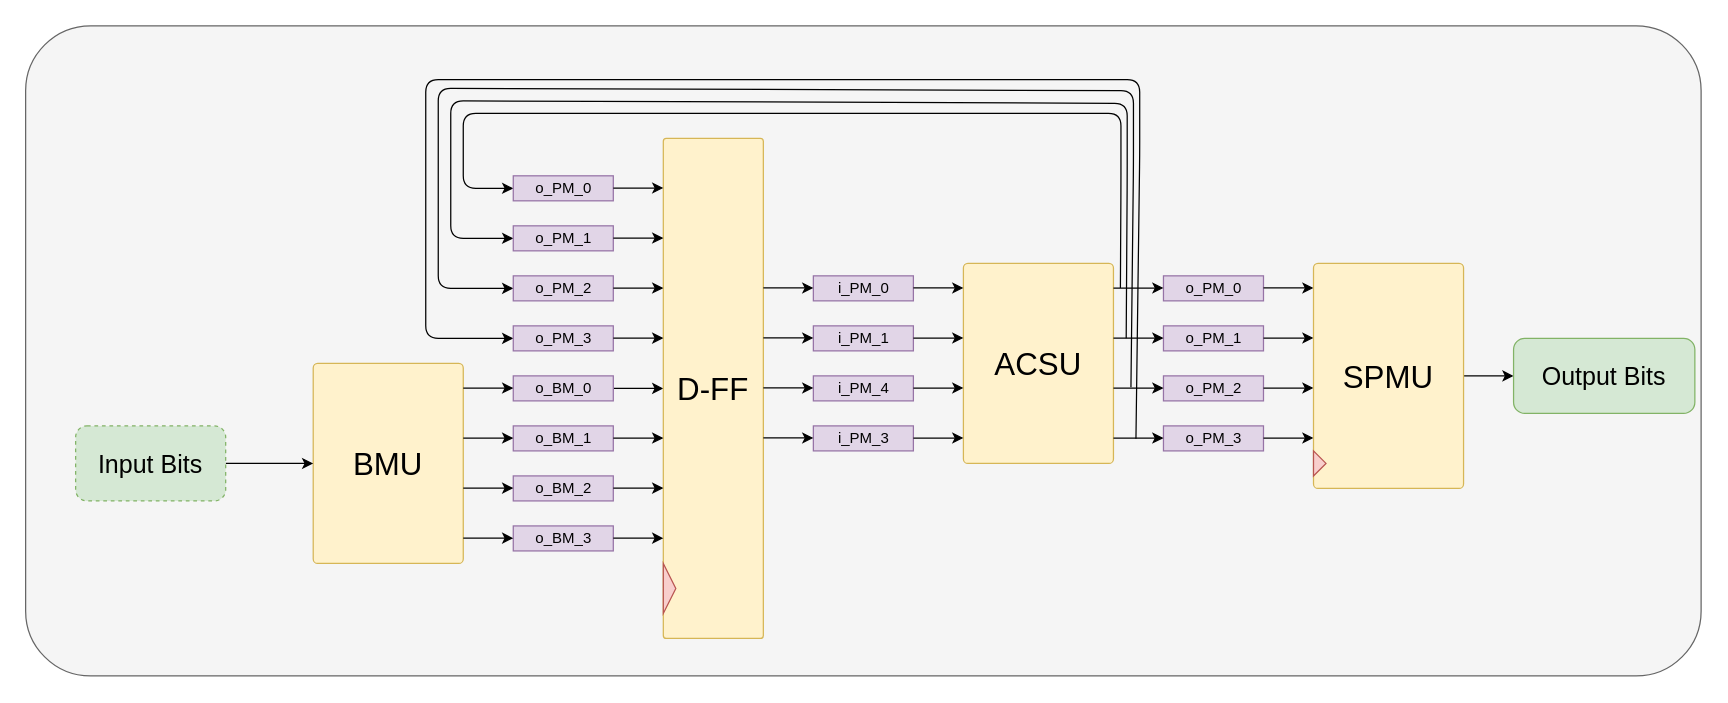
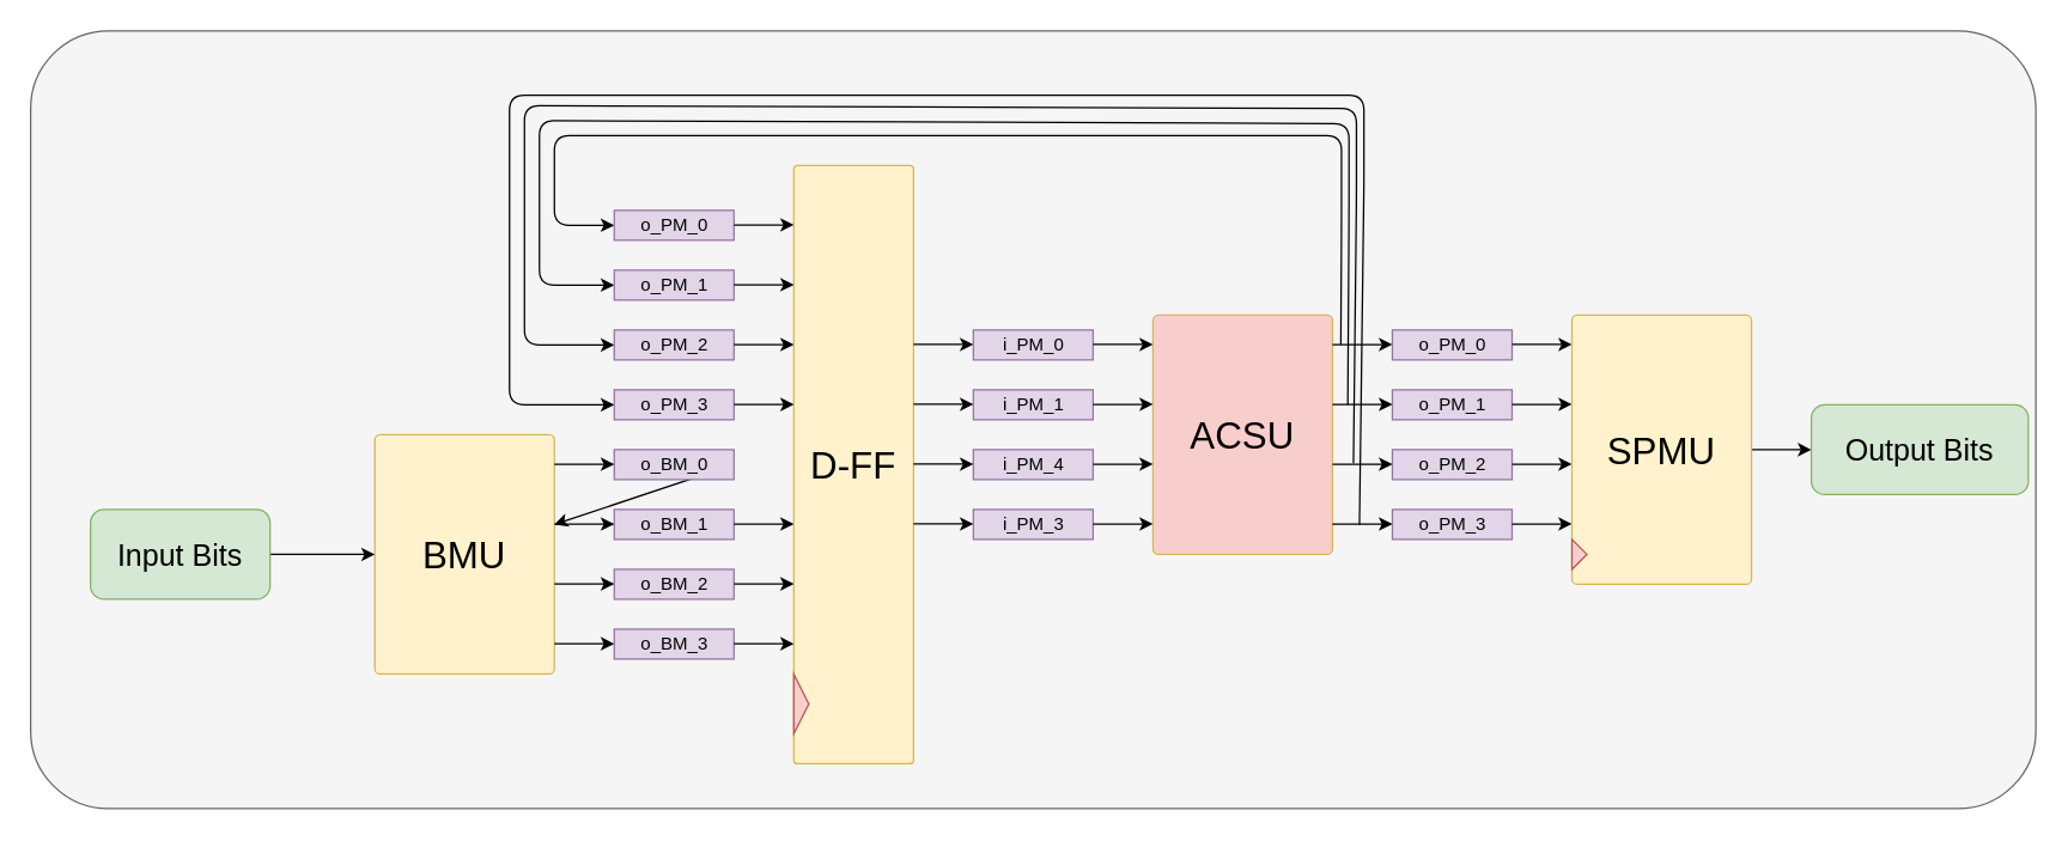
  <mxCell id="0" />
  <mxCell id="1" parent="0" />
  <mxCell id="2" value="" style="rounded=1;whiteSpace=wrap;html=1;arcSize=10;fillColor=#f5f5f5;fontColor=#333333;strokeColor=#666666;" vertex="1" parent="1"><mxGeometry x="20" y="20" width="1340" height="520" as="geometry" /></mxCell>
- <mxCell id="3" style="edgeStyle=none;html=1;exitX=0;exitY=0;exitDx=80;exitDy=10;exitPerimeter=0;entryX=0;entryY=0.5;entryDx=0;entryDy=0;" edge="1" parent="1" source="4" target="10"><mxGeometry relative="1" as="geometry" /></mxCell>
+ <mxCell id="3" style="edgeStyle=none;html=1;exitX=0;exitY=0;exitDx=80;exitDy=10;exitPerimeter=0;" edge="1" parent="1" source="4" target="8"><mxGeometry relative="1" as="geometry" /></mxCell>
  <mxCell id="4" value="o_BM_0" style="externalPins=0;recursiveResize=0;shadow=0;dashed=0;align=center;html=1;strokeWidth=1;shape=mxgraph.rtl.abstract.entity;container=1;collapsible=0;kind=inout;drawPins=0;left=1;right=1;bottom=0;top=0;fillColor=#e1d5e7;strokeColor=#9673a6;" vertex="1" parent="1"><mxGeometry x="410" y="300" width="80" height="20" as="geometry" /></mxCell>
  <mxCell id="5" value="o_BM_1" style="externalPins=0;recursiveResize=0;shadow=0;dashed=0;align=center;html=1;strokeWidth=1;shape=mxgraph.rtl.abstract.entity;container=1;collapsible=0;kind=inout;drawPins=0;left=1;right=1;bottom=0;top=0;fillColor=#e1d5e7;strokeColor=#9673a6;" vertex="1" parent="1"><mxGeometry x="410" y="340" width="80" height="20" as="geometry" /></mxCell>
  <mxCell id="6" value="o_BM_2" style="externalPins=0;recursiveResize=0;shadow=0;dashed=0;align=center;html=1;strokeWidth=1;shape=mxgraph.rtl.abstract.entity;container=1;collapsible=0;kind=inout;drawPins=0;left=1;right=1;bottom=0;top=0;fillColor=#e1d5e7;strokeColor=#9673a6;" vertex="1" parent="1"><mxGeometry x="410" y="380" width="80" height="20" as="geometry" /></mxCell>
  <mxCell id="7" value="o_BM_3" style="externalPins=0;recursiveResize=0;shadow=0;dashed=0;align=center;html=1;strokeWidth=1;shape=mxgraph.rtl.abstract.entity;container=1;collapsible=0;kind=inout;drawPins=0;left=1;right=1;bottom=0;top=0;fillColor=#e1d5e7;strokeColor=#9673a6;" vertex="1" parent="1"><mxGeometry x="410" y="420" width="80" height="20" as="geometry" /></mxCell>
  <mxCell id="8" value="&lt;font style=&quot;font-size: 25px;&quot;&gt;BMU&lt;/font&gt;" style="rounded=1;whiteSpace=wrap;html=1;fillColor=#fff2cc;strokeColor=#d6b656;arcSize=3;" vertex="1" parent="1"><mxGeometry x="250" y="290" width="120" height="160" as="geometry" /></mxCell>
  <mxCell id="9" value="" style="group" vertex="1" connectable="0" parent="1"><mxGeometry x="530" y="110" width="80" height="400" as="geometry" /></mxCell>
  <mxCell id="10" value="&lt;font style=&quot;font-size: 25px;&quot;&gt;D-FF&lt;/font&gt;" style="rounded=1;whiteSpace=wrap;html=1;fillColor=#fff2cc;strokeColor=#d6b656;arcSize=3;" vertex="1" parent="9"><mxGeometry width="80" height="400" as="geometry" /></mxCell>
  <mxCell id="11" value="" style="triangle;whiteSpace=wrap;html=1;fillColor=#f8cecc;strokeColor=#b85450;" vertex="1" parent="9"><mxGeometry y="340" width="10" height="40" as="geometry" /></mxCell>
  <mxCell id="12" style="edgeStyle=none;html=1;exitX=0.289;exitY=-0.302;exitDx=0;exitDy=0;entryX=0;entryY=0;entryDx=0;entryDy=10;exitPerimeter=0;entryPerimeter=0;" edge="1" parent="1" target="54"><mxGeometry relative="1" as="geometry"><mxPoint x="524" y="150" as="targetPoint" /><mxPoint x="895.56" y="229.616" as="sourcePoint" /><Array as="points"><mxPoint x="896" y="150" /><mxPoint x="896" y="90" /><mxPoint x="370" y="90" /><mxPoint x="370" y="150" /></Array></mxGeometry></mxCell>
- <mxCell id="13" value="&lt;font style=&quot;font-size: 25px;&quot;&gt;ACSU&lt;/font&gt;" style="rounded=1;whiteSpace=wrap;html=1;fillColor=#fff2cc;strokeColor=#d6b656;arcSize=3;" vertex="1" parent="1"><mxGeometry x="770" y="210" width="120" height="160" as="geometry" /></mxCell>
+ <mxCell id="13" value="&lt;font style=&quot;font-size: 25px;&quot;&gt;ACSU&lt;/font&gt;" style="rounded=1;whiteSpace=wrap;html=1;fillColor=#f8cecc;strokeColor=#d6b656;arcSize=3;" vertex="1" parent="1"><mxGeometry x="770" y="210" width="120" height="160" as="geometry" /></mxCell>
  <mxCell id="14" value="o_PM_0" style="externalPins=0;recursiveResize=0;shadow=0;dashed=0;align=center;html=1;strokeWidth=1;shape=mxgraph.rtl.abstract.entity;container=1;collapsible=0;kind=inout;drawPins=0;left=1;right=1;bottom=0;top=0;fillColor=#e1d5e7;strokeColor=#9673a6;" vertex="1" parent="1"><mxGeometry x="930" y="220" width="80" height="20" as="geometry" /></mxCell>
  <mxCell id="15" value="o_PM_1" style="externalPins=0;recursiveResize=0;shadow=0;dashed=0;align=center;html=1;strokeWidth=1;shape=mxgraph.rtl.abstract.entity;container=1;collapsible=0;kind=inout;drawPins=0;left=1;right=1;bottom=0;top=0;fillColor=#e1d5e7;strokeColor=#9673a6;" vertex="1" parent="1"><mxGeometry x="930" y="260" width="80" height="20" as="geometry" /></mxCell>
  <mxCell id="16" value="o_PM_2" style="externalPins=0;recursiveResize=0;shadow=0;dashed=0;align=center;html=1;strokeWidth=1;shape=mxgraph.rtl.abstract.entity;container=1;collapsible=0;kind=inout;drawPins=0;left=1;right=1;bottom=0;top=0;fillColor=#e1d5e7;strokeColor=#9673a6;" vertex="1" parent="1"><mxGeometry x="930" y="300" width="80" height="20" as="geometry" /></mxCell>
  <mxCell id="17" value="o_PM_3" style="externalPins=0;recursiveResize=0;shadow=0;dashed=0;align=center;html=1;strokeWidth=1;shape=mxgraph.rtl.abstract.entity;container=1;collapsible=0;kind=inout;drawPins=0;left=1;right=1;bottom=0;top=0;fillColor=#e1d5e7;strokeColor=#9673a6;" vertex="1" parent="1"><mxGeometry x="930" y="340" width="80" height="20" as="geometry" /></mxCell>
  <mxCell id="18" style="edgeStyle=none;html=1;exitX=0;exitY=0;exitDx=80;exitDy=10;exitPerimeter=0;entryX=0;entryY=0.5;entryDx=0;entryDy=0;" edge="1" parent="1"><mxGeometry relative="1" as="geometry"><mxPoint x="490" y="349.76" as="sourcePoint" /><mxPoint x="530" y="349.76" as="targetPoint" /></mxGeometry></mxCell>
  <mxCell id="19" style="edgeStyle=none;html=1;exitX=0;exitY=0;exitDx=80;exitDy=10;exitPerimeter=0;entryX=0;entryY=0.5;entryDx=0;entryDy=0;" edge="1" parent="1"><mxGeometry relative="1" as="geometry"><mxPoint x="490" y="389.76" as="sourcePoint" /><mxPoint x="530" y="389.76" as="targetPoint" /></mxGeometry></mxCell>
  <mxCell id="20" style="edgeStyle=none;html=1;exitX=0;exitY=0;exitDx=80;exitDy=10;exitPerimeter=0;entryX=0;entryY=0.5;entryDx=0;entryDy=0;" edge="1" parent="1"><mxGeometry relative="1" as="geometry"><mxPoint x="490" y="429.76" as="sourcePoint" /><mxPoint x="530" y="429.76" as="targetPoint" /></mxGeometry></mxCell>
  <mxCell id="21" style="edgeStyle=none;html=1;exitX=0;exitY=0;exitDx=80;exitDy=10;exitPerimeter=0;entryX=0;entryY=0.5;entryDx=0;entryDy=0;" edge="1" parent="1"><mxGeometry relative="1" as="geometry"><mxPoint x="370" y="309.76" as="sourcePoint" /><mxPoint x="410" y="309.76" as="targetPoint" /></mxGeometry></mxCell>
  <mxCell id="22" style="edgeStyle=none;html=1;exitX=0;exitY=0;exitDx=80;exitDy=10;exitPerimeter=0;entryX=0;entryY=0.5;entryDx=0;entryDy=0;" edge="1" parent="1"><mxGeometry relative="1" as="geometry"><mxPoint x="370" y="349.76" as="sourcePoint" /><mxPoint x="410" y="349.76" as="targetPoint" /></mxGeometry></mxCell>
  <mxCell id="23" style="edgeStyle=none;html=1;exitX=0;exitY=0;exitDx=80;exitDy=10;exitPerimeter=0;entryX=0;entryY=0.5;entryDx=0;entryDy=0;" edge="1" parent="1"><mxGeometry relative="1" as="geometry"><mxPoint x="370" y="389.76" as="sourcePoint" /><mxPoint x="410" y="389.76" as="targetPoint" /></mxGeometry></mxCell>
  <mxCell id="24" style="edgeStyle=none;html=1;exitX=0;exitY=0;exitDx=80;exitDy=10;exitPerimeter=0;entryX=0;entryY=0.5;entryDx=0;entryDy=0;" edge="1" parent="1"><mxGeometry relative="1" as="geometry"><mxPoint x="370" y="429.76" as="sourcePoint" /><mxPoint x="410" y="429.76" as="targetPoint" /></mxGeometry></mxCell>
  <mxCell id="25" style="edgeStyle=none;html=1;exitX=1;exitY=0.5;exitDx=0;exitDy=0;entryX=0;entryY=0.5;entryDx=0;entryDy=0;" edge="1" parent="1" source="26" target="8"><mxGeometry relative="1" as="geometry" /></mxCell>
- <mxCell id="26" value="&lt;font style=&quot;font-size: 20px;&quot;&gt;Input Bits&lt;/font&gt;" style="rounded=1;whiteSpace=wrap;html=1;fillColor=#d5e8d4;strokeColor=#82b366;dashed=1;" vertex="1" parent="1"><mxGeometry x="60" y="340" width="120" height="60" as="geometry" /></mxCell>
+ <mxCell id="26" value="&lt;font style=&quot;font-size: 20px;&quot;&gt;Input Bits&lt;/font&gt;" style="rounded=1;whiteSpace=wrap;html=1;fillColor=#d5e8d4;strokeColor=#82b366;" vertex="1" parent="1"><mxGeometry x="60" y="340" width="120" height="60" as="geometry" /></mxCell>
  <mxCell id="27" style="edgeStyle=none;html=1;exitX=0;exitY=0;exitDx=80;exitDy=10;exitPerimeter=0;entryX=0;entryY=0.5;entryDx=0;entryDy=0;" edge="1" parent="1"><mxGeometry relative="1" as="geometry"><mxPoint x="1010" y="349.71" as="sourcePoint" /><mxPoint x="1050" y="349.71" as="targetPoint" /></mxGeometry></mxCell>
  <mxCell id="28" style="edgeStyle=none;html=1;exitX=0;exitY=0;exitDx=80;exitDy=10;exitPerimeter=0;entryX=0;entryY=0.5;entryDx=0;entryDy=0;" edge="1" parent="1"><mxGeometry relative="1" as="geometry"><mxPoint x="1010" y="309.71" as="sourcePoint" /><mxPoint x="1050" y="309.71" as="targetPoint" /></mxGeometry></mxCell>
  <mxCell id="29" style="edgeStyle=none;html=1;exitX=0;exitY=0;exitDx=80;exitDy=10;exitPerimeter=0;entryX=0;entryY=0.5;entryDx=0;entryDy=0;" edge="1" parent="1"><mxGeometry relative="1" as="geometry"><mxPoint x="1010" y="269.71" as="sourcePoint" /><mxPoint x="1050" y="269.71" as="targetPoint" /></mxGeometry></mxCell>
  <mxCell id="30" style="edgeStyle=none;html=1;exitX=0;exitY=0;exitDx=80;exitDy=10;exitPerimeter=0;entryX=0;entryY=0.5;entryDx=0;entryDy=0;" edge="1" parent="1"><mxGeometry relative="1" as="geometry"><mxPoint x="1010" y="229.71" as="sourcePoint" /><mxPoint x="1050" y="229.71" as="targetPoint" /></mxGeometry></mxCell>
  <mxCell id="31" value="i_PM_0" style="externalPins=0;recursiveResize=0;shadow=0;dashed=0;align=center;html=1;strokeWidth=1;shape=mxgraph.rtl.abstract.entity;container=1;collapsible=0;kind=inout;drawPins=0;left=1;right=1;bottom=0;top=0;fillColor=#e1d5e7;strokeColor=#9673a6;" vertex="1" parent="1"><mxGeometry x="650" y="220" width="80" height="20" as="geometry" /></mxCell>
  <mxCell id="32" value="i_PM_1" style="externalPins=0;recursiveResize=0;shadow=0;dashed=0;align=center;html=1;strokeWidth=1;shape=mxgraph.rtl.abstract.entity;container=1;collapsible=0;kind=inout;drawPins=0;left=1;right=1;bottom=0;top=0;fillColor=#e1d5e7;strokeColor=#9673a6;" vertex="1" parent="1"><mxGeometry x="650" y="260" width="80" height="20" as="geometry" /></mxCell>
  <mxCell id="33" value="i_PM_4" style="externalPins=0;recursiveResize=0;shadow=0;dashed=0;align=center;html=1;strokeWidth=1;shape=mxgraph.rtl.abstract.entity;container=1;collapsible=0;kind=inout;drawPins=0;left=1;right=1;bottom=0;top=0;fillColor=#e1d5e7;strokeColor=#9673a6;" vertex="1" parent="1"><mxGeometry x="650" y="300" width="80" height="20" as="geometry" /></mxCell>
  <mxCell id="34" value="i_PM_3" style="externalPins=0;recursiveResize=0;shadow=0;dashed=0;align=center;html=1;strokeWidth=1;shape=mxgraph.rtl.abstract.entity;container=1;collapsible=0;kind=inout;drawPins=0;left=1;right=1;bottom=0;top=0;fillColor=#e1d5e7;strokeColor=#9673a6;" vertex="1" parent="1"><mxGeometry x="650" y="340" width="80" height="20" as="geometry" /></mxCell>
  <mxCell id="35" style="edgeStyle=none;html=1;exitX=0;exitY=0;exitDx=80;exitDy=10;exitPerimeter=0;entryX=0;entryY=0.5;entryDx=0;entryDy=0;" edge="1" parent="1"><mxGeometry relative="1" as="geometry"><mxPoint x="730" y="349.71" as="sourcePoint" /><mxPoint x="770" y="349.71" as="targetPoint" /></mxGeometry></mxCell>
  <mxCell id="36" style="edgeStyle=none;html=1;exitX=0;exitY=0;exitDx=80;exitDy=10;exitPerimeter=0;entryX=0;entryY=0.5;entryDx=0;entryDy=0;" edge="1" parent="1"><mxGeometry relative="1" as="geometry"><mxPoint x="730" y="309.71" as="sourcePoint" /><mxPoint x="770" y="309.71" as="targetPoint" /></mxGeometry></mxCell>
  <mxCell id="37" style="edgeStyle=none;html=1;exitX=0;exitY=0;exitDx=80;exitDy=10;exitPerimeter=0;entryX=0;entryY=0.5;entryDx=0;entryDy=0;" edge="1" parent="1"><mxGeometry relative="1" as="geometry"><mxPoint x="730" y="269.71" as="sourcePoint" /><mxPoint x="770" y="269.71" as="targetPoint" /></mxGeometry></mxCell>
  <mxCell id="38" style="edgeStyle=none;html=1;exitX=0;exitY=0;exitDx=80;exitDy=10;exitPerimeter=0;entryX=0;entryY=0.5;entryDx=0;entryDy=0;" edge="1" parent="1"><mxGeometry relative="1" as="geometry"><mxPoint x="730" y="229.71" as="sourcePoint" /><mxPoint x="770" y="229.71" as="targetPoint" /></mxGeometry></mxCell>
  <mxCell id="39" style="edgeStyle=none;html=1;exitX=0;exitY=0;exitDx=80;exitDy=10;exitPerimeter=0;entryX=0;entryY=0.5;entryDx=0;entryDy=0;" edge="1" parent="1"><mxGeometry relative="1" as="geometry"><mxPoint x="610" y="349.66" as="sourcePoint" /><mxPoint x="650" y="349.66" as="targetPoint" /></mxGeometry></mxCell>
  <mxCell id="40" style="edgeStyle=none;html=1;exitX=0;exitY=0;exitDx=80;exitDy=10;exitPerimeter=0;entryX=0;entryY=0.5;entryDx=0;entryDy=0;" edge="1" parent="1"><mxGeometry relative="1" as="geometry"><mxPoint x="610" y="309.66" as="sourcePoint" /><mxPoint x="650" y="309.66" as="targetPoint" /></mxGeometry></mxCell>
  <mxCell id="41" style="edgeStyle=none;html=1;exitX=0;exitY=0;exitDx=80;exitDy=10;exitPerimeter=0;entryX=0;entryY=0.5;entryDx=0;entryDy=0;" edge="1" parent="1"><mxGeometry relative="1" as="geometry"><mxPoint x="610" y="269.66" as="sourcePoint" /><mxPoint x="650" y="269.66" as="targetPoint" /></mxGeometry></mxCell>
  <mxCell id="42" style="edgeStyle=none;html=1;exitX=0;exitY=0;exitDx=80;exitDy=10;exitPerimeter=0;entryX=0;entryY=0.5;entryDx=0;entryDy=0;" edge="1" parent="1"><mxGeometry relative="1" as="geometry"><mxPoint x="610" y="229.66" as="sourcePoint" /><mxPoint x="650" y="229.66" as="targetPoint" /></mxGeometry></mxCell>
  <mxCell id="43" style="edgeStyle=none;html=1;exitX=1;exitY=0.5;exitDx=0;exitDy=0;entryX=0;entryY=0.5;entryDx=0;entryDy=0;" edge="1" parent="1" source="44" target="53"><mxGeometry relative="1" as="geometry" /></mxCell>
  <mxCell id="44" value="&lt;font style=&quot;font-size: 25px;&quot;&gt;SPMU&lt;/font&gt;" style="rounded=1;whiteSpace=wrap;html=1;fillColor=#fff2cc;strokeColor=#d6b656;arcSize=3;" vertex="1" parent="1"><mxGeometry x="1050" y="210" width="120" height="180" as="geometry" /></mxCell>
  <mxCell id="45" style="edgeStyle=none;html=1;exitX=0;exitY=0;exitDx=80;exitDy=10;exitPerimeter=0;entryX=0;entryY=0.5;entryDx=0;entryDy=0;" edge="1" parent="1"><mxGeometry relative="1" as="geometry"><mxPoint x="890" y="229.76" as="sourcePoint" /><mxPoint x="930" y="229.76" as="targetPoint" /></mxGeometry></mxCell>
  <mxCell id="46" style="edgeStyle=none;html=1;exitX=0;exitY=0;exitDx=80;exitDy=10;exitPerimeter=0;entryX=0;entryY=0.5;entryDx=0;entryDy=0;" edge="1" parent="1"><mxGeometry relative="1" as="geometry"><mxPoint x="890" y="269.76" as="sourcePoint" /><mxPoint x="930" y="269.76" as="targetPoint" /></mxGeometry></mxCell>
  <mxCell id="47" style="edgeStyle=none;html=1;exitX=0;exitY=0;exitDx=80;exitDy=10;exitPerimeter=0;entryX=0;entryY=0.5;entryDx=0;entryDy=0;" edge="1" parent="1"><mxGeometry relative="1" as="geometry"><mxPoint x="890" y="309.76" as="sourcePoint" /><mxPoint x="930" y="309.76" as="targetPoint" /></mxGeometry></mxCell>
  <mxCell id="48" style="edgeStyle=none;html=1;exitX=0;exitY=0;exitDx=80;exitDy=10;exitPerimeter=0;entryX=0;entryY=0.5;entryDx=0;entryDy=0;" edge="1" parent="1"><mxGeometry relative="1" as="geometry"><mxPoint x="890" y="349.76" as="sourcePoint" /><mxPoint x="930" y="349.76" as="targetPoint" /></mxGeometry></mxCell>
  <mxCell id="49" style="edgeStyle=none;html=1;exitX=0.405;exitY=0.404;exitDx=0;exitDy=0;entryX=0;entryY=0;entryDx=0;entryDy=10;exitPerimeter=0;entryPerimeter=0;" edge="1" parent="1" target="55"><mxGeometry relative="1" as="geometry"><mxPoint x="529" y="142" as="targetPoint" /><mxPoint x="900.2" y="269.952" as="sourcePoint" /><Array as="points"><mxPoint x="901" y="142" /><mxPoint x="901" y="82" /><mxPoint x="360" y="80" /><mxPoint x="360" y="190" /></Array></mxGeometry></mxCell>
  <mxCell id="50" style="edgeStyle=none;html=1;exitX=0.5;exitY=-1.596;exitDx=0;exitDy=0;entryX=0;entryY=0;entryDx=0;entryDy=10;exitPerimeter=0;entryPerimeter=0;" edge="1" parent="1" target="56"><mxGeometry relative="1" as="geometry"><mxPoint x="534" y="132" as="targetPoint" /><mxPoint x="904" y="309" as="sourcePoint" /><Array as="points"><mxPoint x="906" y="132" /><mxPoint x="906" y="72" /><mxPoint x="350" y="70" /><mxPoint x="350" y="230" /></Array></mxGeometry></mxCell>
  <mxCell id="51" style="edgeStyle=none;html=1;exitX=0.45;exitY=0.6;exitDx=0;exitDy=0;entryX=0;entryY=0;entryDx=0;entryDy=10;exitPerimeter=0;entryPerimeter=0;" edge="1" parent="1" source="48" target="57"><mxGeometry relative="1" as="geometry"><mxPoint x="539" y="123" as="targetPoint" /><mxPoint x="909" y="300" as="sourcePoint" /><Array as="points"><mxPoint x="911" y="123" /><mxPoint x="911" y="63" /><mxPoint x="340" y="63" /><mxPoint x="340" y="270" /></Array></mxGeometry></mxCell>
  <mxCell id="52" value="" style="triangle;whiteSpace=wrap;html=1;fillColor=#f8cecc;strokeColor=#b85450;" vertex="1" parent="1"><mxGeometry x="1050" y="360" width="10" height="20" as="geometry" /></mxCell>
  <mxCell id="53" value="&lt;font style=&quot;font-size: 20px;&quot;&gt;Output Bits&lt;/font&gt;" style="rounded=1;whiteSpace=wrap;html=1;fillColor=#d5e8d4;strokeColor=#82b366;" vertex="1" parent="1"><mxGeometry x="1210" y="270" width="145" height="60" as="geometry" /></mxCell>
  <mxCell id="54" value="o_PM_0" style="externalPins=0;recursiveResize=0;shadow=0;dashed=0;align=center;html=1;strokeWidth=1;shape=mxgraph.rtl.abstract.entity;container=1;collapsible=0;kind=inout;drawPins=0;left=1;right=1;bottom=0;top=0;fillColor=#e1d5e7;strokeColor=#9673a6;" vertex="1" parent="1"><mxGeometry x="410" y="140" width="80" height="20" as="geometry" /></mxCell>
  <mxCell id="55" value="o_PM_1" style="externalPins=0;recursiveResize=0;shadow=0;dashed=0;align=center;html=1;strokeWidth=1;shape=mxgraph.rtl.abstract.entity;container=1;collapsible=0;kind=inout;drawPins=0;left=1;right=1;bottom=0;top=0;fillColor=#e1d5e7;strokeColor=#9673a6;" vertex="1" parent="1"><mxGeometry x="410" y="180" width="80" height="20" as="geometry" /></mxCell>
  <mxCell id="56" value="o_PM_2" style="externalPins=0;recursiveResize=0;shadow=0;dashed=0;align=center;html=1;strokeWidth=1;shape=mxgraph.rtl.abstract.entity;container=1;collapsible=0;kind=inout;drawPins=0;left=1;right=1;bottom=0;top=0;fillColor=#e1d5e7;strokeColor=#9673a6;" vertex="1" parent="1"><mxGeometry x="410" y="220" width="80" height="20" as="geometry" /></mxCell>
  <mxCell id="57" value="o_PM_3" style="externalPins=0;recursiveResize=0;shadow=0;dashed=0;align=center;html=1;strokeWidth=1;shape=mxgraph.rtl.abstract.entity;container=1;collapsible=0;kind=inout;drawPins=0;left=1;right=1;bottom=0;top=0;fillColor=#e1d5e7;strokeColor=#9673a6;" vertex="1" parent="1"><mxGeometry x="410" y="260" width="80" height="20" as="geometry" /></mxCell>
  <mxCell id="58" style="edgeStyle=none;html=1;exitX=0;exitY=0;exitDx=80;exitDy=10;exitPerimeter=0;entryX=0;entryY=0.5;entryDx=0;entryDy=0;" edge="1" parent="1"><mxGeometry relative="1" as="geometry"><mxPoint x="490" y="269.79" as="sourcePoint" /><mxPoint x="530" y="269.79" as="targetPoint" /></mxGeometry></mxCell>
  <mxCell id="59" style="edgeStyle=none;html=1;exitX=0;exitY=0;exitDx=80;exitDy=10;exitPerimeter=0;entryX=0;entryY=0.5;entryDx=0;entryDy=0;" edge="1" parent="1"><mxGeometry relative="1" as="geometry"><mxPoint x="490" y="229.79" as="sourcePoint" /><mxPoint x="530" y="229.79" as="targetPoint" /></mxGeometry></mxCell>
  <mxCell id="60" style="edgeStyle=none;html=1;exitX=0;exitY=0;exitDx=80;exitDy=10;exitPerimeter=0;entryX=0;entryY=0.5;entryDx=0;entryDy=0;" edge="1" parent="1"><mxGeometry relative="1" as="geometry"><mxPoint x="490" y="189.79" as="sourcePoint" /><mxPoint x="530" y="189.79" as="targetPoint" /></mxGeometry></mxCell>
  <mxCell id="61" style="edgeStyle=none;html=1;exitX=0;exitY=0;exitDx=80;exitDy=10;exitPerimeter=0;entryX=0;entryY=0.5;entryDx=0;entryDy=0;" edge="1" parent="1"><mxGeometry relative="1" as="geometry"><mxPoint x="490" y="149.79" as="sourcePoint" /><mxPoint x="530" y="149.79" as="targetPoint" /></mxGeometry></mxCell>
